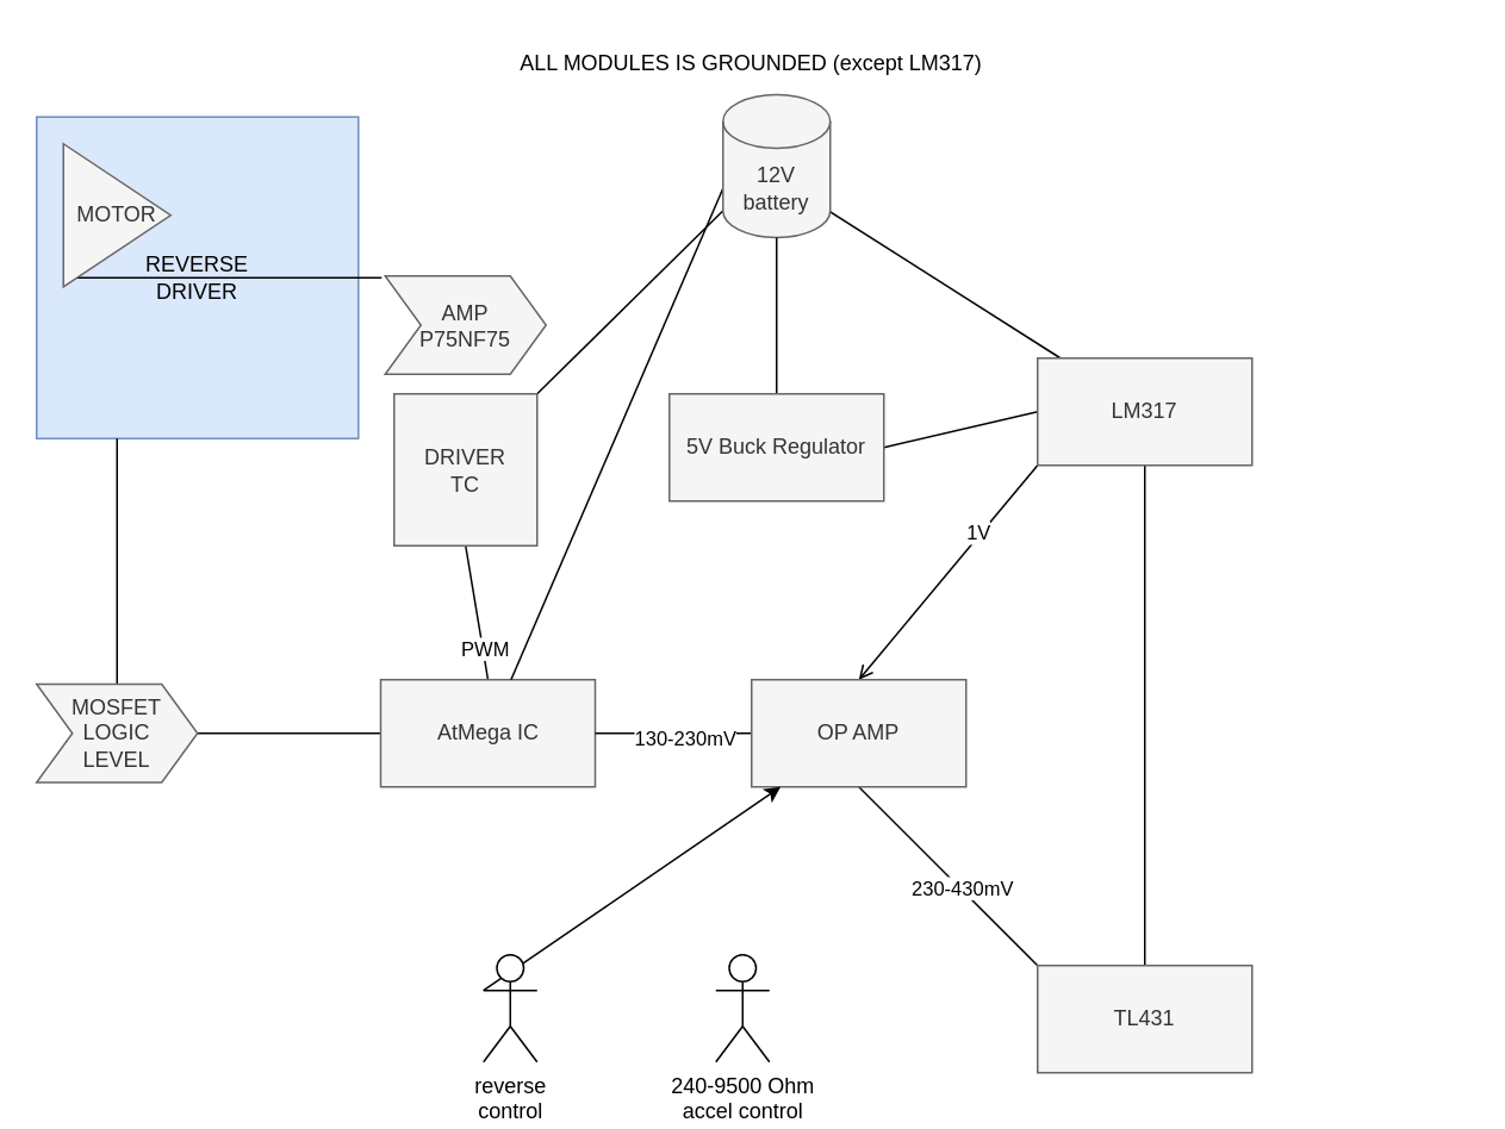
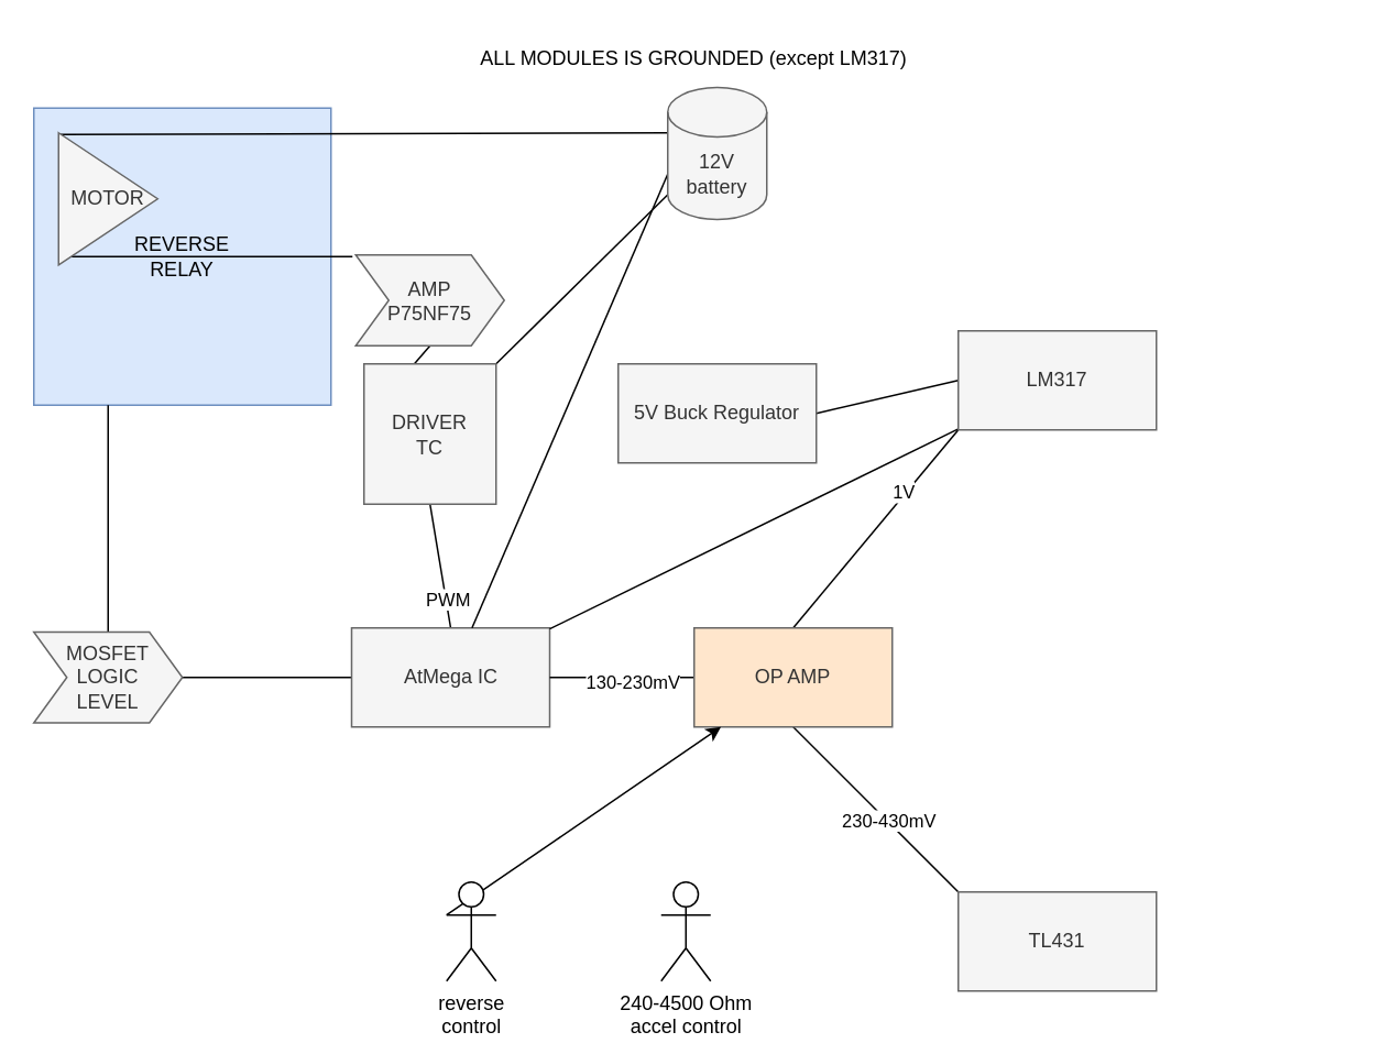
  <mxCell id="0" />
  <mxCell id="1" parent="0" />
- <mxCell id="2" value="REVERSE&lt;br&gt;DRIVER" style="whiteSpace=wrap;html=1;aspect=fixed;fillColor=#dae8fc;strokeColor=#6c8ebf;" vertex="1" parent="1"><mxGeometry y="65" width="180" height="180" as="geometry" x="20" /></mxCell>
+ <mxCell id="2" value="REVERSE&lt;br&gt;RELAY" style="whiteSpace=wrap;html=1;aspect=fixed;fillColor=#dae8fc;strokeColor=#6c8ebf;" vertex="1" parent="1"><mxGeometry y="65" width="180" height="180" as="geometry" x="20" /></mxCell>
  <mxCell id="3" style="edgeStyle=none;rounded=0;orthogonalLoop=1;jettySize=auto;html=1;exitX=0.5;exitY=0;exitDx=0;exitDy=0;entryX=0.5;entryY=1;entryDx=0;entryDy=0;endArrow=none;endFill=0;" edge="1" parent="1" source="6" target="19"><mxGeometry relative="1" as="geometry" /></mxCell>
  <mxCell id="4" value="PWM" style="edgeLabel;html=1;align=center;verticalAlign=middle;resizable=0;points=[];" vertex="1" connectable="0" parent="3"><mxGeometry x="-0.527" relative="1" as="geometry"><mxPoint x="1" as="offset" /></mxGeometry></mxCell>
  <mxCell id="5" style="edgeStyle=none;rounded=0;orthogonalLoop=1;jettySize=auto;html=1;exitX=0;exitY=0.5;exitDx=0;exitDy=0;entryX=1;entryY=0.5;entryDx=0;entryDy=0;endArrow=none;endFill=0;" edge="1" parent="1" source="6" target="30"><mxGeometry relative="1" as="geometry" /></mxCell>
  <mxCell id="6" value="AtMega IC" style="rounded=0;whiteSpace=wrap;html=1;fillColor=#f5f5f5;fontColor=#333333;strokeColor=#666666;" vertex="1" parent="1"><mxGeometry x="212.5" y="380" width="120" height="60" as="geometry" /></mxCell>
  <mxCell id="7" style="edgeStyle=none;rounded=0;orthogonalLoop=1;jettySize=auto;html=1;exitX=0;exitY=1;exitDx=0;exitDy=-15;exitPerimeter=0;entryX=1;entryY=0;entryDx=0;entryDy=0;endArrow=none;endFill=0;" edge="1" parent="1" source="10" target="19"><mxGeometry relative="1" as="geometry" /></mxCell>
- <mxCell id="8" style="edgeStyle=none;rounded=0;orthogonalLoop=1;jettySize=auto;html=1;exitX=0;exitY=0;exitDx=0;exitDy=27.5;exitPerimeter=0;endArrow=none;endFill=0;" edge="1" parent="1" source="10" target="17"><mxGeometry relative="1" as="geometry" /></mxCell>
+ <mxCell id="8" style="edgeStyle=none;rounded=0;orthogonalLoop=1;jettySize=auto;html=1;exitX=0;exitY=0;exitDx=0;exitDy=27.5;exitPerimeter=0;entryX=0.017;entryY=0.013;entryDx=0;entryDy=0;entryPerimeter=0;endArrow=none;endFill=0;" edge="1" parent="1" source="10" target="28"><mxGeometry relative="1" as="geometry" /></mxCell>
  <mxCell id="9" style="edgeStyle=none;rounded=0;orthogonalLoop=1;jettySize=auto;html=1;exitX=0;exitY=0;exitDx=0;exitDy=52.5;exitPerimeter=0;endArrow=none;endFill=0;" edge="1" parent="1" source="10" target="6"><mxGeometry relative="1" as="geometry" /></mxCell>
  <mxCell id="10" value="12V battery" style="shape=cylinder3;whiteSpace=wrap;html=1;boundedLbl=1;backgroundOutline=1;size=15;fillColor=#f5f5f5;fontColor=#333333;strokeColor=#666666;" vertex="1" parent="1"><mxGeometry x="404" y="52.5" width="60" height="80" as="geometry" /></mxCell>
  <mxCell id="11" style="rounded=0;orthogonalLoop=1;jettySize=auto;html=1;exitX=1;exitY=0.5;exitDx=0;exitDy=0;entryX=0;entryY=0.5;entryDx=0;entryDy=0;endArrow=none;endFill=0;" edge="1" parent="1" source="13" target="17"><mxGeometry relative="1" as="geometry" /></mxCell>
- <mxCell id="12" style="edgeStyle=none;rounded=0;orthogonalLoop=1;jettySize=auto;html=1;exitX=0.5;exitY=0;exitDx=0;exitDy=0;entryX=0.5;entryY=1;entryDx=0;entryDy=0;entryPerimeter=0;endArrow=none;endFill=0;" edge="1" parent="1" source="13" target="10"><mxGeometry relative="1" as="geometry" /></mxCell>
  <mxCell id="13" value="5V Buck Regulator" style="rounded=0;whiteSpace=wrap;html=1;fillColor=#f5f5f5;fontColor=#333333;strokeColor=#666666;" vertex="1" parent="1"><mxGeometry x="374" y="220" width="120" height="60" as="geometry" /></mxCell>
- <mxCell id="14" value="" style="edgeStyle=none;rounded=0;orthogonalLoop=1;jettySize=auto;html=1;endArrow=none;endFill=0;" edge="1" parent="1" source="17" target="22"><mxGeometry relative="1" as="geometry" /></mxCell>
- <mxCell id="15" style="edgeStyle=none;rounded=0;orthogonalLoop=1;jettySize=auto;html=1;exitX=0;exitY=1;exitDx=0;exitDy=0;entryX=0.5;entryY=0;entryDx=0;entryDy=0;endArrow=open;endFill=0;" edge="1" parent="1" source="17" target="25"><mxGeometry relative="1" as="geometry" /></mxCell>
+ <mxCell id="14" value="" style="edgeStyle=none;rounded=0;orthogonalLoop=1;jettySize=auto;html=1;endArrow=none;endFill=0;" edge="1" parent="1" source="17" target="6"><mxGeometry relative="1" as="geometry" /></mxCell>
+ <mxCell id="15" style="edgeStyle=none;rounded=0;orthogonalLoop=1;jettySize=auto;html=1;exitX=0;exitY=1;exitDx=0;exitDy=0;entryX=0.5;entryY=0;entryDx=0;entryDy=0;endArrow=none;endFill=0;" edge="1" parent="1" source="17" target="25"><mxGeometry relative="1" as="geometry" /></mxCell>
  <mxCell id="16" value="1V" style="edgeLabel;html=1;align=center;verticalAlign=middle;resizable=0;points=[];" vertex="1" connectable="0" parent="15"><mxGeometry x="-0.356" y="-1" relative="1" as="geometry"><mxPoint x="-1" as="offset" /></mxGeometry></mxCell>
  <mxCell id="17" value="LM317" style="rounded=0;whiteSpace=wrap;html=1;fillColor=#f5f5f5;fontColor=#333333;strokeColor=#666666;" vertex="1" parent="1"><mxGeometry x="580" y="200" width="120" height="60" as="geometry" /></mxCell>
+ <mxCell id="18" style="edgeStyle=none;rounded=0;orthogonalLoop=1;jettySize=auto;html=1;exitX=0.381;exitY=0;exitDx=0;exitDy=0;endArrow=none;endFill=0;exitPerimeter=0;entryX=0.5;entryY=1;entryDx=0;entryDy=0;" edge="1" parent="1" source="19" target="31"><mxGeometry relative="1" as="geometry"><mxPoint x="260" y="110" as="targetPoint" /></mxGeometry></mxCell>
  <mxCell id="19" value="DRIVER&lt;br&gt;TC" style="rounded=0;whiteSpace=wrap;html=1;fillColor=#f5f5f5;fontColor=#333333;strokeColor=#666666;" vertex="1" parent="1"><mxGeometry x="220" y="220" width="80" height="85" as="geometry" /></mxCell>
  <mxCell id="20" value="" style="edgeStyle=none;rounded=0;orthogonalLoop=1;jettySize=auto;html=1;endArrow=none;endFill=0;entryX=0.5;entryY=1;entryDx=0;entryDy=0;exitX=0;exitY=0;exitDx=0;exitDy=0;" edge="1" parent="1" source="22" target="25"><mxGeometry relative="1" as="geometry" /></mxCell>
  <mxCell id="21" value="230-430mV" style="edgeLabel;html=1;align=center;verticalAlign=middle;resizable=0;points=[];" vertex="1" connectable="0" parent="20"><mxGeometry x="-0.135" y="-1" relative="1" as="geometry"><mxPoint as="offset" /></mxGeometry></mxCell>
  <mxCell id="22" value="TL431" style="rounded=0;whiteSpace=wrap;html=1;fillColor=#f5f5f5;fontColor=#333333;strokeColor=#666666;" vertex="1" parent="1"><mxGeometry x="580" y="540" width="120" height="60" as="geometry" /></mxCell>
  <mxCell id="23" style="edgeStyle=none;rounded=0;orthogonalLoop=1;jettySize=auto;html=1;exitX=0;exitY=0.5;exitDx=0;exitDy=0;endArrow=none;endFill=0;entryX=1;entryY=0.5;entryDx=0;entryDy=0;" edge="1" parent="1" source="25" target="6"><mxGeometry relative="1" as="geometry"><mxPoint x="350" y="410" as="targetPoint" /></mxGeometry></mxCell>
  <mxCell id="24" value="130-230mV" style="edgeLabel;html=1;align=center;verticalAlign=middle;resizable=0;points=[];" vertex="1" connectable="0" parent="23"><mxGeometry x="-0.125" y="2" relative="1" as="geometry"><mxPoint as="offset" /></mxGeometry></mxCell>
- <mxCell id="25" value="OP AMP" style="rounded=0;whiteSpace=wrap;html=1;fillColor=#f5f5f5;fontColor=#333333;strokeColor=#666666;" vertex="1" parent="1"><mxGeometry x="420" y="380" width="120" height="60" as="geometry" /></mxCell>
- <mxCell id="26" value="240-9500 Ohm&lt;br&gt;accel control" style="shape=umlActor;verticalLabelPosition=bottom;verticalAlign=top;html=1;outlineConnect=0;" vertex="1" parent="1"><mxGeometry x="400" y="534" width="30" height="60" as="geometry" /></mxCell>
+ <mxCell id="25" value="OP AMP" style="rounded=0;whiteSpace=wrap;html=1;fillColor=#ffe6cc;fontColor=#333333;strokeColor=#666666;" vertex="1" parent="1"><mxGeometry x="420" y="380" width="120" height="60" as="geometry" /></mxCell>
+ <mxCell id="26" value="240-4500 Ohm&lt;br&gt;accel control" style="shape=umlActor;verticalLabelPosition=bottom;verticalAlign=top;html=1;outlineConnect=0;" vertex="1" parent="1"><mxGeometry x="400" y="534" width="30" height="60" as="geometry" /></mxCell>
  <mxCell id="27" style="edgeStyle=none;rounded=0;orthogonalLoop=1;jettySize=auto;html=1;exitX=0.083;exitY=0.938;exitDx=0;exitDy=0;entryX=-0.022;entryY=0.018;entryDx=0;entryDy=0;endArrow=none;endFill=0;exitPerimeter=0;entryPerimeter=0;" edge="1" parent="1" source="28" target="31"><mxGeometry relative="1" as="geometry" /></mxCell>
  <mxCell id="28" value="MOTOR" style="triangle;whiteSpace=wrap;html=1;fillColor=#f5f5f5;fontColor=#333333;strokeColor=#666666;" vertex="1" parent="1"><mxGeometry x="35" y="80" width="60" height="80" as="geometry" /></mxCell>
  <mxCell id="29" style="edgeStyle=none;rounded=0;orthogonalLoop=1;jettySize=auto;html=1;exitX=0.5;exitY=0;exitDx=0;exitDy=0;entryX=0.25;entryY=1;entryDx=0;entryDy=0;endArrow=none;endFill=0;" edge="1" parent="1" source="30" target="2"><mxGeometry relative="1" as="geometry" /></mxCell>
  <mxCell id="30" value="&lt;span style=&quot;color: rgb(51, 51, 51);&quot;&gt;MOSFET LOGIC&lt;/span&gt;&lt;br style=&quot;color: rgb(51, 51, 51);&quot;&gt;&lt;span style=&quot;color: rgb(51, 51, 51);&quot;&gt;LEVEL&lt;/span&gt;" style="shape=step;perimeter=stepPerimeter;whiteSpace=wrap;html=1;fixedSize=1;fillColor=#f5f5f5;fontColor=#333333;strokeColor=#666666;" vertex="1" parent="1"><mxGeometry y="382.5" width="90" height="55" as="geometry" x="20" /></mxCell>
  <mxCell id="31" value="AMP&lt;br&gt;P75NF75" style="shape=step;perimeter=stepPerimeter;whiteSpace=wrap;html=1;fixedSize=1;fillColor=#f5f5f5;fontColor=#333333;strokeColor=#666666;" vertex="1" parent="1"><mxGeometry x="215" y="154" width="90" height="55" as="geometry" /></mxCell>
  <mxCell id="32" style="edgeStyle=none;rounded=0;orthogonalLoop=1;jettySize=auto;html=1;exitX=0;exitY=1;exitDx=0;exitDy=0;endArrow=none;endFill=0;" edge="1" parent="1" source="19" target="19"><mxGeometry relative="1" as="geometry" /></mxCell>
  <mxCell id="33" value="ALL MODULES IS GROUNDED (except LM317)" style="text;html=1;strokeColor=none;fillColor=none;align=center;verticalAlign=middle;whiteSpace=wrap;rounded=0;" vertex="1" parent="1"><mxGeometry width="800" height="30" as="geometry" x="20" y="20" /></mxCell>
  <mxCell id="34" style="edgeStyle=none;rounded=0;orthogonalLoop=1;jettySize=auto;html=1;exitX=1;exitY=1;exitDx=0;exitDy=0;endArrow=none;endFill=0;" edge="1" parent="1" source="2" target="2"><mxGeometry relative="1" as="geometry" /></mxCell>
  <mxCell id="35" style="edgeStyle=none;rounded=0;orthogonalLoop=1;jettySize=auto;html=1;exitX=0;exitY=0.333;exitDx=0;exitDy=0;exitPerimeter=0;endArrow=classic;endFill=1;" edge="1" parent="1" source="36" target="25"><mxGeometry relative="1" as="geometry" /></mxCell>
  <mxCell id="36" value="reverse&lt;br&gt;control" style="shape=umlActor;verticalLabelPosition=bottom;verticalAlign=top;html=1;outlineConnect=0;" vertex="1" parent="1"><mxGeometry x="270" y="534" width="30" height="60" as="geometry" /></mxCell>
